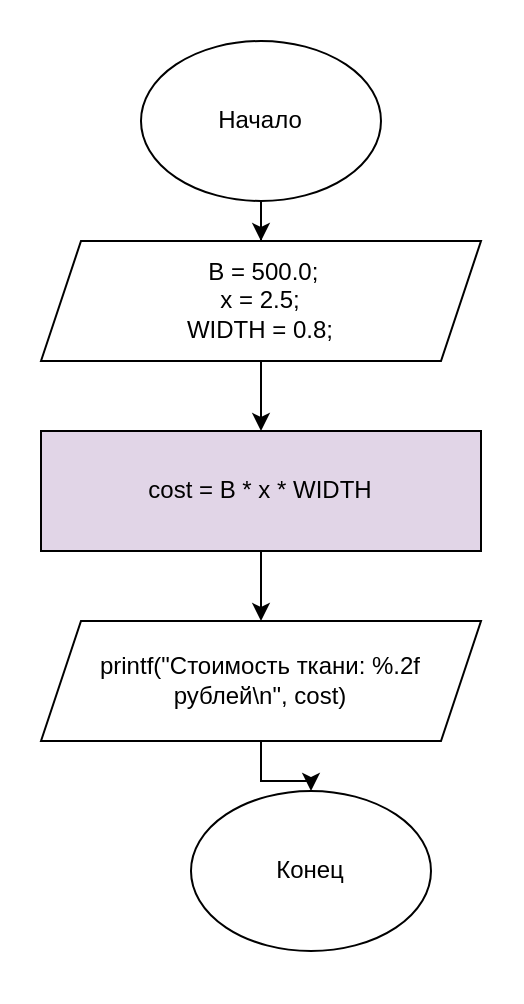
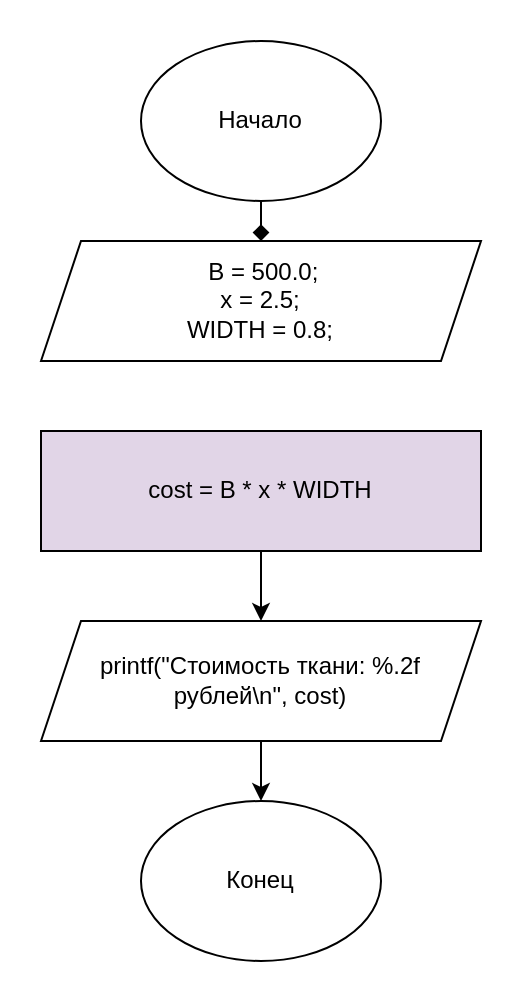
  <mxCell id="0" />
  <mxCell id="1" parent="0" />
- <mxCell id="2" value="" style="edgeStyle=orthogonalEdgeStyle;rounded=0;orthogonalLoop=1;jettySize=auto;html=1;" edge="1" parent="1" source="3" target="7"><mxGeometry relative="1" as="geometry" /></mxCell>
+ <mxCell id="2" value="" style="edgeStyle=orthogonalEdgeStyle;rounded=0;orthogonalLoop=1;jettySize=auto;html=1;endArrow=diamond;" edge="1" parent="1" source="3" target="7"><mxGeometry relative="1" as="geometry" /></mxCell>
  <mxCell id="3" value="Начало" style="ellipse;whiteSpace=wrap;html=1;" vertex="1" parent="1"><mxGeometry x="70" y="20" width="120" height="80" as="geometry" /></mxCell>
  <mxCell id="4" value="" style="edgeStyle=orthogonalEdgeStyle;rounded=0;orthogonalLoop=1;jettySize=auto;html=1;" edge="1" parent="1" source="5" target="10"><mxGeometry relative="1" as="geometry" /></mxCell>
  <mxCell id="5" value="cost = B * x * WIDTH" style="rounded=0;whiteSpace=wrap;html=1;fillColor=#e1d5e7;" vertex="1" parent="1"><mxGeometry x="20" y="215" width="220" height="60" as="geometry" /></mxCell>
- <mxCell id="6" value="" style="edgeStyle=orthogonalEdgeStyle;rounded=0;orthogonalLoop=1;jettySize=auto;html=1;" edge="1" parent="1" source="7" target="5"><mxGeometry relative="1" as="geometry" /></mxCell>
  <mxCell id="7" value="&amp;nbsp;B = 500.0;&lt;div&gt;x = 2.5;&lt;/div&gt;&lt;div&gt;WIDTH = 0.8;&lt;/div&gt;" style="shape=parallelogram;perimeter=parallelogramPerimeter;whiteSpace=wrap;html=1;fixedSize=1;" vertex="1" parent="1"><mxGeometry x="20" y="120" width="220" height="60" as="geometry" /></mxCell>
- <mxCell id="8" value="Конец" style="ellipse;whiteSpace=wrap;html=1;" vertex="1" parent="1"><mxGeometry x="95" y="395" width="120" height="80" as="geometry" /></mxCell>
+ <mxCell id="8" value="Конец" style="ellipse;whiteSpace=wrap;html=1;" vertex="1" parent="1"><mxGeometry x="70" y="400" width="120" height="80" as="geometry" /></mxCell>
  <mxCell id="9" value="" style="edgeStyle=orthogonalEdgeStyle;rounded=0;orthogonalLoop=1;jettySize=auto;html=1;" edge="1" parent="1" source="10" target="8"><mxGeometry relative="1" as="geometry" /></mxCell>
  <mxCell id="10" value="printf(&quot;Стоимость ткани: %.2f рублей\n&quot;, cost)" style="shape=parallelogram;perimeter=parallelogramPerimeter;whiteSpace=wrap;html=1;fixedSize=1;" vertex="1" parent="1"><mxGeometry x="20" y="310" width="220" height="60" as="geometry" /></mxCell>
